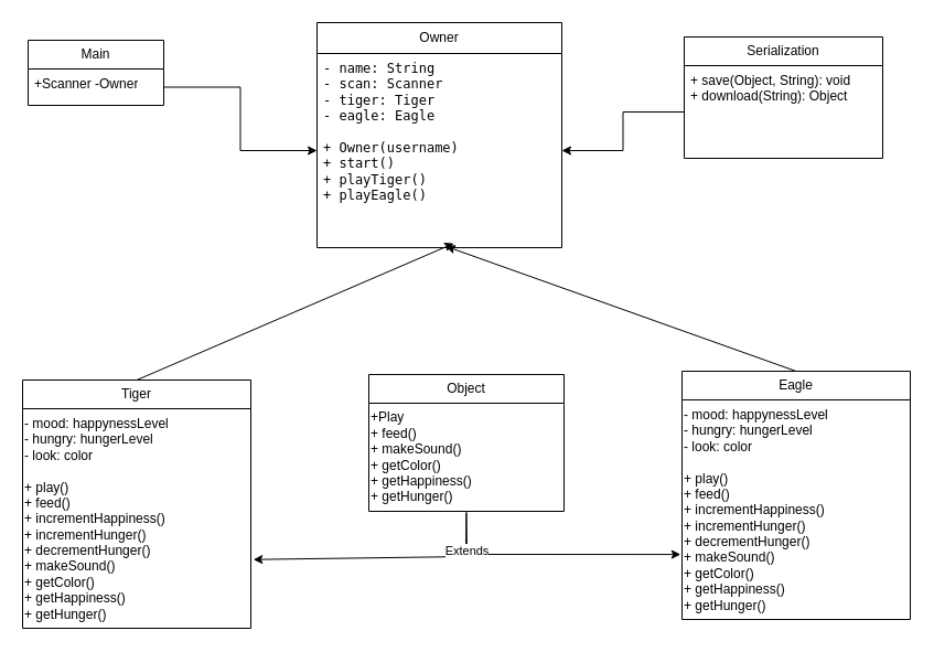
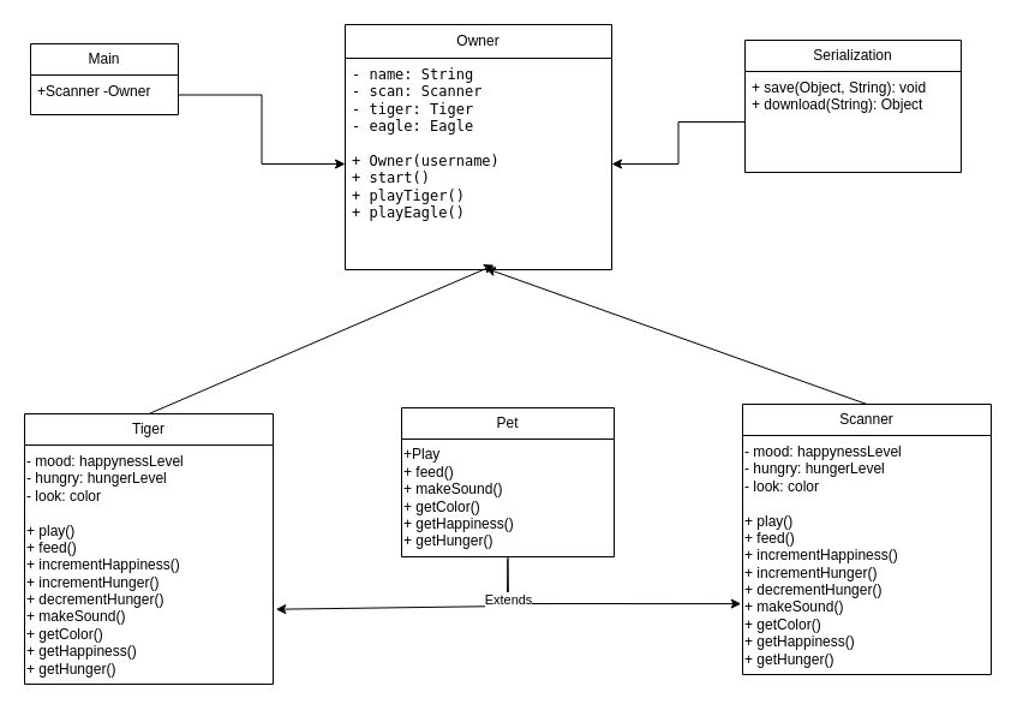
  <mxCell id="0" />
  <mxCell id="1" parent="0" />
- <mxCell id="2" value="Object" style="swimlane;fontStyle=0;childLayout=stackLayout;horizontal=1;startSize=26;fillColor=none;horizontalStack=0;resizeParent=1;resizeParentMax=0;resizeLast=0;collapsible=1;marginBottom=0;whiteSpace=wrap;html=1;" parent="1" vertex="1"><mxGeometry x="334" y="339" width="177" height="124" as="geometry" /></mxCell>
+ <mxCell id="2" value="Pet" style="swimlane;fontStyle=0;childLayout=stackLayout;horizontal=1;startSize=26;fillColor=none;horizontalStack=0;resizeParent=1;resizeParentMax=0;resizeLast=0;collapsible=1;marginBottom=0;whiteSpace=wrap;html=1;" parent="1" vertex="1"><mxGeometry x="334" y="339" width="177" height="124" as="geometry" /></mxCell>
  <mxCell id="3" value="&lt;div&gt;+Play&lt;/div&gt;&lt;div&gt;+ feed()&amp;nbsp; &amp;nbsp; &amp;nbsp;&lt;/div&gt;&lt;div&gt;+ makeSound()&amp;nbsp;&lt;/div&gt;&lt;div&gt;+ getColor()&amp;nbsp;&lt;/div&gt;&lt;div&gt;+ getHappiness()&amp;nbsp;&lt;/div&gt;&lt;div&gt;+ getHunger()&amp;nbsp;&lt;/div&gt;" style="text;html=1;align=left;verticalAlign=middle;resizable=0;points=[];autosize=1;strokeColor=none;fillColor=none;" parent="2" vertex="1"><mxGeometry y="26" width="177" height="98" as="geometry" /></mxCell>
  <mxCell id="4" value="Tiger" style="swimlane;fontStyle=0;childLayout=stackLayout;horizontal=1;startSize=26;fillColor=none;horizontalStack=0;resizeParent=1;resizeParentMax=0;resizeLast=0;collapsible=1;marginBottom=0;whiteSpace=wrap;html=1;" parent="1" vertex="1"><mxGeometry x="20" y="344" width="207" height="225" as="geometry" /></mxCell>
  <mxCell id="5" value="&lt;div&gt;&lt;span style=&quot;background-color: initial;&quot;&gt;- mood: happynessLevel&amp;nbsp;&lt;/span&gt;&lt;br&gt;&lt;/div&gt;&lt;div&gt;- hungry: hungerLevel&amp;nbsp;&lt;/div&gt;&lt;div&gt;- look: color&amp;nbsp; &amp;nbsp;&lt;/div&gt;&lt;div&gt;&lt;br&gt;&lt;/div&gt;&lt;div&gt;+ play()&amp;nbsp; &amp;nbsp;&lt;/div&gt;&lt;div&gt;+ feed()&amp;nbsp; &amp;nbsp; &amp;nbsp; &amp;nbsp; &amp;nbsp; &amp;nbsp;&lt;/div&gt;&lt;div&gt;+ incrementHappiness()&lt;/div&gt;&lt;div&gt;+ incrementHunger()&lt;span style=&quot;background-color: initial;&quot;&gt;&amp;nbsp; &amp;nbsp; &amp;nbsp;&lt;/span&gt;&lt;/div&gt;&lt;div&gt;+ decrementHunger()&lt;/div&gt;&lt;div&gt;+ makeSound()&amp;nbsp;&amp;nbsp;&lt;/div&gt;&lt;div&gt;+ getColor()&amp;nbsp; &amp;nbsp; &amp;nbsp;&lt;/div&gt;&lt;div&gt;+ getHappiness()&amp;nbsp;&amp;nbsp;&lt;/div&gt;&lt;div&gt;+ getHunger()&amp;nbsp; &amp;nbsp; &amp;nbsp; &amp;nbsp; &amp;nbsp; &amp;nbsp;&lt;/div&gt;" style="text;html=1;align=left;verticalAlign=middle;resizable=0;points=[];autosize=1;strokeColor=none;fillColor=none;" parent="4" vertex="1"><mxGeometry y="26" width="207" height="199" as="geometry" /></mxCell>
  <mxCell id="6" value="Owner" style="swimlane;fontStyle=0;childLayout=stackLayout;horizontal=1;startSize=28;fillColor=none;horizontalStack=0;resizeParent=1;resizeParentMax=0;resizeLast=0;collapsible=1;marginBottom=0;whiteSpace=wrap;html=1;" parent="1" vertex="1"><mxGeometry x="287" y="20" width="222" height="204" as="geometry" /></mxCell>
  <mxCell id="7" value="&lt;div&gt;&lt;span style=&quot;font-family: &amp;quot;Söhne Mono&amp;quot;, Monaco, &amp;quot;Andale Mono&amp;quot;, &amp;quot;Ubuntu Mono&amp;quot;, monospace; background-color: initial;&quot;&gt;- name: String&amp;nbsp; &amp;nbsp;&lt;/span&gt;&lt;br&gt;&lt;/div&gt;&lt;div&gt;&lt;font face=&quot;Söhne Mono, Monaco, Andale Mono, Ubuntu Mono, monospace&quot;&gt;- scan: Scanner&amp;nbsp; &amp;nbsp;&lt;/font&gt;&lt;/div&gt;&lt;div&gt;&lt;font face=&quot;Söhne Mono, Monaco, Andale Mono, Ubuntu Mono, monospace&quot;&gt;- tiger: Tiger&lt;/font&gt;&lt;/div&gt;&lt;div&gt;&lt;span style=&quot;font-family: &amp;quot;Söhne Mono&amp;quot;, Monaco, &amp;quot;Andale Mono&amp;quot;, &amp;quot;Ubuntu Mono&amp;quot;, monospace; background-color: initial;&quot;&gt;- eagle: Eagle&lt;/span&gt;&lt;/div&gt;&lt;div&gt;&lt;br&gt;&lt;/div&gt;&lt;div&gt;&lt;font face=&quot;Söhne Mono, Monaco, Andale Mono, Ubuntu Mono, monospace&quot;&gt;+ Owner(username)&amp;nbsp; &amp;nbsp; &amp;nbsp;&amp;nbsp;&lt;/font&gt;&lt;/div&gt;&lt;div&gt;&lt;span style=&quot;font-family: &amp;quot;Söhne Mono&amp;quot;, Monaco, &amp;quot;Andale Mono&amp;quot;, &amp;quot;Ubuntu Mono&amp;quot;, monospace; background-color: initial;&quot;&gt;+ start()&amp;nbsp; &amp;nbsp; &amp;nbsp; &amp;nbsp; &amp;nbsp; &amp;nbsp; &amp;nbsp;&amp;nbsp;&lt;/span&gt;&lt;/div&gt;&lt;div&gt;&lt;font face=&quot;Söhne Mono, Monaco, Andale Mono, Ubuntu Mono, monospace&quot;&gt;+ playTiger()&amp;nbsp; &amp;nbsp;&amp;nbsp;&lt;/font&gt;&lt;/div&gt;&lt;div&gt;&lt;font face=&quot;Söhne Mono, Monaco, Andale Mono, Ubuntu Mono, monospace&quot;&gt;+ playEagle()&lt;/font&gt;&lt;/div&gt;" style="text;strokeColor=none;fillColor=none;align=left;verticalAlign=top;spacingLeft=4;spacingRight=4;overflow=hidden;rotatable=0;points=[[0,0.5],[1,0.5]];portConstraint=eastwest;whiteSpace=wrap;html=1;" parent="6" vertex="1"><mxGeometry y="28" width="222" height="176" as="geometry" /></mxCell>
  <mxCell id="8" value="Main" style="swimlane;fontStyle=0;childLayout=stackLayout;horizontal=1;startSize=26;fillColor=none;horizontalStack=0;resizeParent=1;resizeParentMax=0;resizeLast=0;collapsible=1;marginBottom=0;whiteSpace=wrap;html=1;" parent="1" vertex="1"><mxGeometry x="25" y="36" width="123" height="59" as="geometry" /></mxCell>
  <mxCell id="9" value="+Scanner -Owner" style="text;strokeColor=none;fillColor=none;align=left;verticalAlign=top;spacingLeft=4;spacingRight=4;overflow=hidden;rotatable=0;points=[[0,0.5],[1,0.5]];portConstraint=eastwest;whiteSpace=wrap;html=1;" parent="8" vertex="1"><mxGeometry y="26" width="123" height="33" as="geometry" /></mxCell>
  <mxCell id="10" value="Serialization" style="swimlane;fontStyle=0;childLayout=stackLayout;horizontal=1;startSize=26;fillColor=none;horizontalStack=0;resizeParent=1;resizeParentMax=0;resizeLast=0;collapsible=1;marginBottom=0;whiteSpace=wrap;html=1;" parent="1" vertex="1"><mxGeometry x="620" y="33" width="180" height="110" as="geometry" /></mxCell>
  <mxCell id="11" value="+ save(Object, String): void&amp;nbsp;&lt;br&gt;+ download(String): Object" style="text;strokeColor=none;fillColor=none;align=left;verticalAlign=top;spacingLeft=4;spacingRight=4;overflow=hidden;rotatable=0;points=[[0,0.5],[1,0.5]];portConstraint=eastwest;whiteSpace=wrap;html=1;" parent="10" vertex="1"><mxGeometry y="26" width="180" height="84" as="geometry" /></mxCell>
- <mxCell id="12" value="Eagle" style="swimlane;fontStyle=0;childLayout=stackLayout;horizontal=1;startSize=26;fillColor=none;horizontalStack=0;resizeParent=1;resizeParentMax=0;resizeLast=0;collapsible=1;marginBottom=0;whiteSpace=wrap;html=1;" vertex="1" parent="1"><mxGeometry x="618" y="336" width="207" height="225" as="geometry" /></mxCell>
+ <mxCell id="12" value="Scanner" style="swimlane;fontStyle=0;childLayout=stackLayout;horizontal=1;startSize=26;fillColor=none;horizontalStack=0;resizeParent=1;resizeParentMax=0;resizeLast=0;collapsible=1;marginBottom=0;whiteSpace=wrap;html=1;" vertex="1" parent="1"><mxGeometry x="618" y="336" width="207" height="225" as="geometry" /></mxCell>
  <mxCell id="13" value="&lt;div&gt;&lt;span style=&quot;background-color: initial;&quot;&gt;- mood: happynessLevel&amp;nbsp;&lt;/span&gt;&lt;br&gt;&lt;/div&gt;&lt;div&gt;- hungry: hungerLevel&amp;nbsp;&lt;/div&gt;&lt;div&gt;- look: color&amp;nbsp; &amp;nbsp;&lt;/div&gt;&lt;div&gt;&lt;br&gt;&lt;/div&gt;&lt;div&gt;+ play()&amp;nbsp; &amp;nbsp;&lt;/div&gt;&lt;div&gt;+ feed()&amp;nbsp; &amp;nbsp; &amp;nbsp; &amp;nbsp; &amp;nbsp; &amp;nbsp;&lt;/div&gt;&lt;div&gt;+ incrementHappiness()&lt;/div&gt;&lt;div&gt;+ incrementHunger()&lt;span style=&quot;background-color: initial;&quot;&gt;&amp;nbsp; &amp;nbsp; &amp;nbsp;&lt;/span&gt;&lt;/div&gt;&lt;div&gt;+ decrementHunger()&lt;/div&gt;&lt;div&gt;+ makeSound()&amp;nbsp;&amp;nbsp;&lt;/div&gt;&lt;div&gt;+ getColor()&amp;nbsp; &amp;nbsp; &amp;nbsp;&lt;/div&gt;&lt;div&gt;+ getHappiness()&amp;nbsp;&amp;nbsp;&lt;/div&gt;&lt;div&gt;+ getHunger()&amp;nbsp; &amp;nbsp; &amp;nbsp; &amp;nbsp; &amp;nbsp; &amp;nbsp;&lt;/div&gt;" style="text;html=1;align=left;verticalAlign=middle;resizable=0;points=[];autosize=1;strokeColor=none;fillColor=none;" vertex="1" parent="12"><mxGeometry y="26" width="207" height="199" as="geometry" /></mxCell>
  <mxCell id="14" style="edgeStyle=orthogonalEdgeStyle;rounded=0;orthogonalLoop=1;jettySize=auto;html=1;exitX=1;exitY=0.5;exitDx=0;exitDy=0;" edge="1" parent="1" source="9" target="7"><mxGeometry relative="1" as="geometry"><mxPoint x="256.054" y="207.923" as="targetPoint" /></mxGeometry></mxCell>
  <mxCell id="15" style="edgeStyle=orthogonalEdgeStyle;rounded=0;orthogonalLoop=1;jettySize=auto;html=1;exitX=0;exitY=0.5;exitDx=0;exitDy=0;entryX=1;entryY=0.5;entryDx=0;entryDy=0;" edge="1" parent="1" source="11" target="7"><mxGeometry relative="1" as="geometry" /></mxCell>
  <mxCell id="16" value="" style="endArrow=classic;html=1;rounded=0;exitX=0.5;exitY=1;exitDx=0;exitDy=0;entryX=1.011;entryY=0.687;entryDx=0;entryDy=0;entryPerimeter=0;" edge="1" parent="1" source="2" target="5"><mxGeometry width="50" height="50" relative="1" as="geometry"><mxPoint x="472" y="503" as="sourcePoint" /><mxPoint x="522" y="453" as="targetPoint" /><Array as="points"><mxPoint x="423" y="504" /></Array></mxGeometry></mxCell>
  <mxCell id="17" value="" style="endArrow=classic;html=1;rounded=0;entryX=-0.006;entryY=0.704;entryDx=0;entryDy=0;entryPerimeter=0;exitX=0.499;exitY=1.017;exitDx=0;exitDy=0;exitPerimeter=0;" edge="1" parent="1" source="3" target="13"><mxGeometry width="50" height="50" relative="1" as="geometry"><mxPoint x="472" y="503" as="sourcePoint" /><mxPoint x="522" y="453" as="targetPoint" /><Array as="points"><mxPoint x="422" y="502" /></Array></mxGeometry></mxCell>
  <mxCell id="18" value="Extends" style="edgeLabel;html=1;align=center;verticalAlign=middle;resizable=0;points=[];" vertex="1" connectable="0" parent="17"><mxGeometry x="-0.783" y="1" relative="1" as="geometry"><mxPoint x="-1" y="9" as="offset" /></mxGeometry></mxCell>
  <mxCell id="19" value="" style="endArrow=classic;html=1;rounded=0;entryX=0.526;entryY=0.993;entryDx=0;entryDy=0;entryPerimeter=0;exitX=0.5;exitY=0;exitDx=0;exitDy=0;" edge="1" parent="1" source="12" target="7"><mxGeometry width="50" height="50" relative="1" as="geometry"><mxPoint x="520" y="339" as="sourcePoint" /><mxPoint x="570" y="289" as="targetPoint" /></mxGeometry></mxCell>
  <mxCell id="20" value="" style="endArrow=classic;html=1;rounded=0;exitX=0.5;exitY=0;exitDx=0;exitDy=0;entryX=0.559;entryY=0.978;entryDx=0;entryDy=0;entryPerimeter=0;" edge="1" parent="1" source="4" target="7"><mxGeometry width="50" height="50" relative="1" as="geometry"><mxPoint x="649" y="357" as="sourcePoint" /><mxPoint x="331" y="244" as="targetPoint" /></mxGeometry></mxCell>
